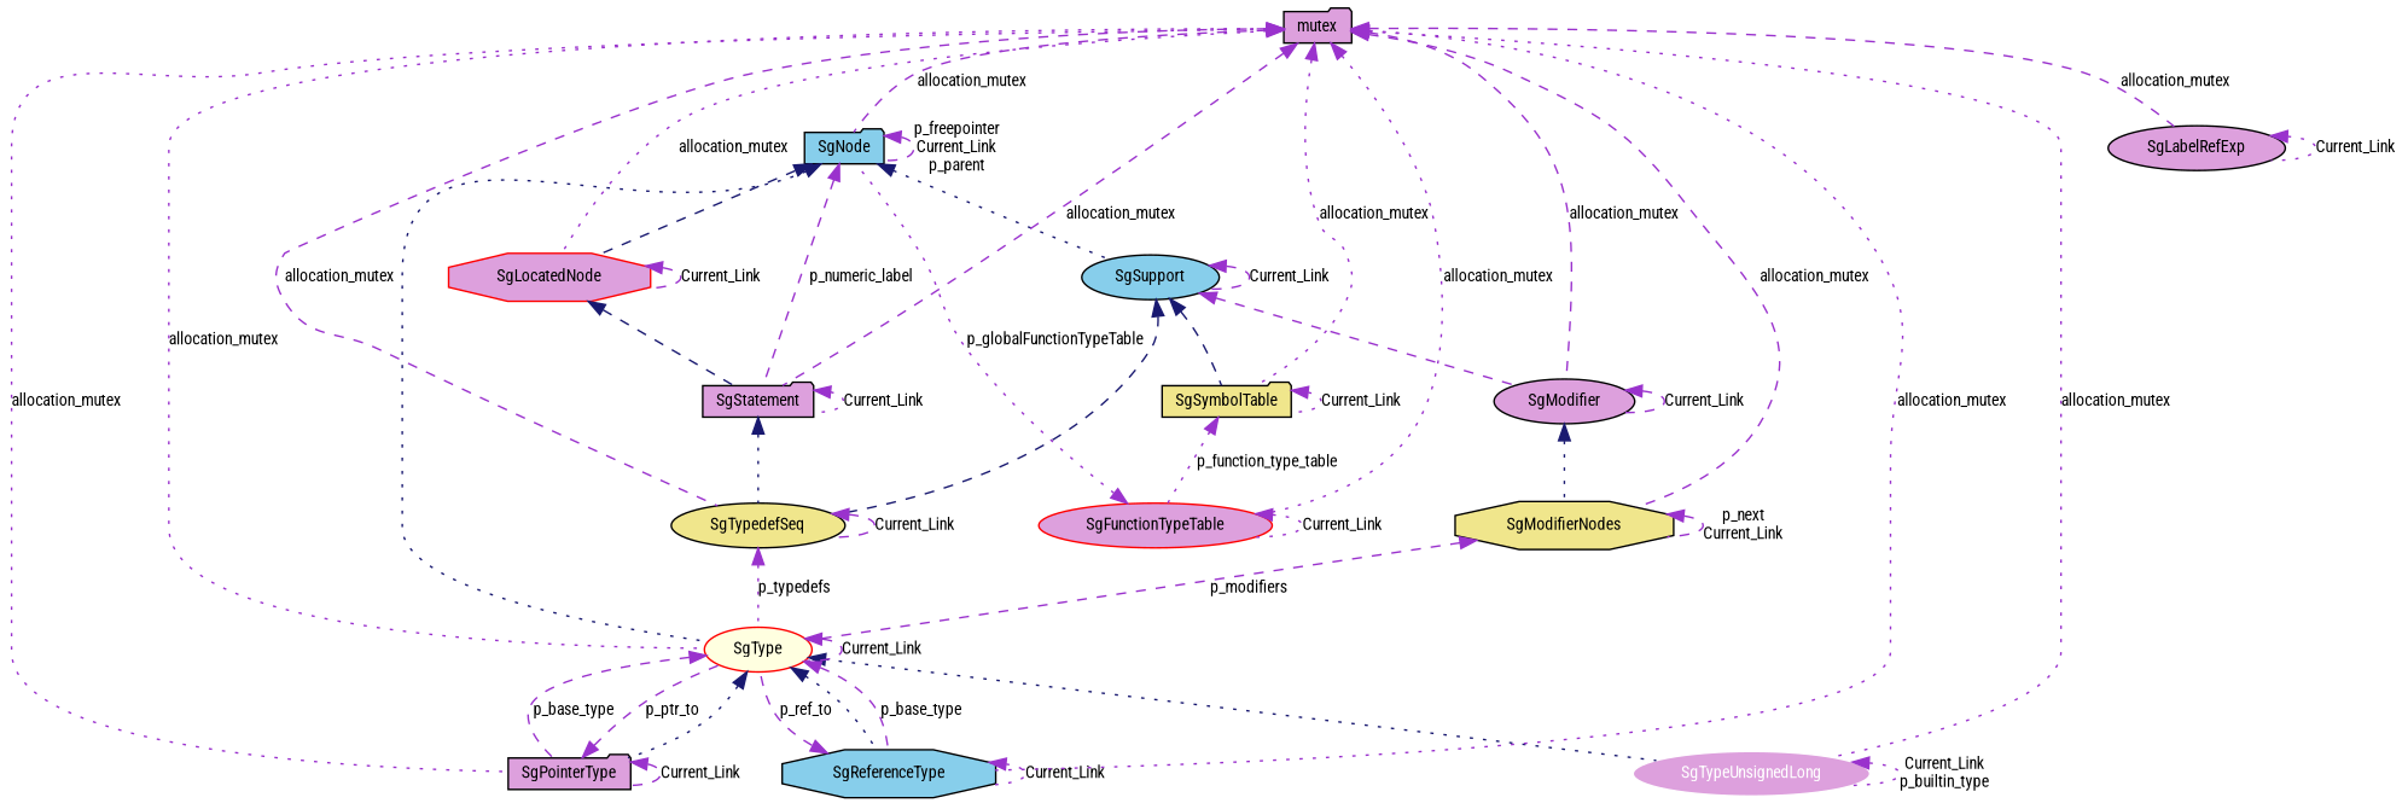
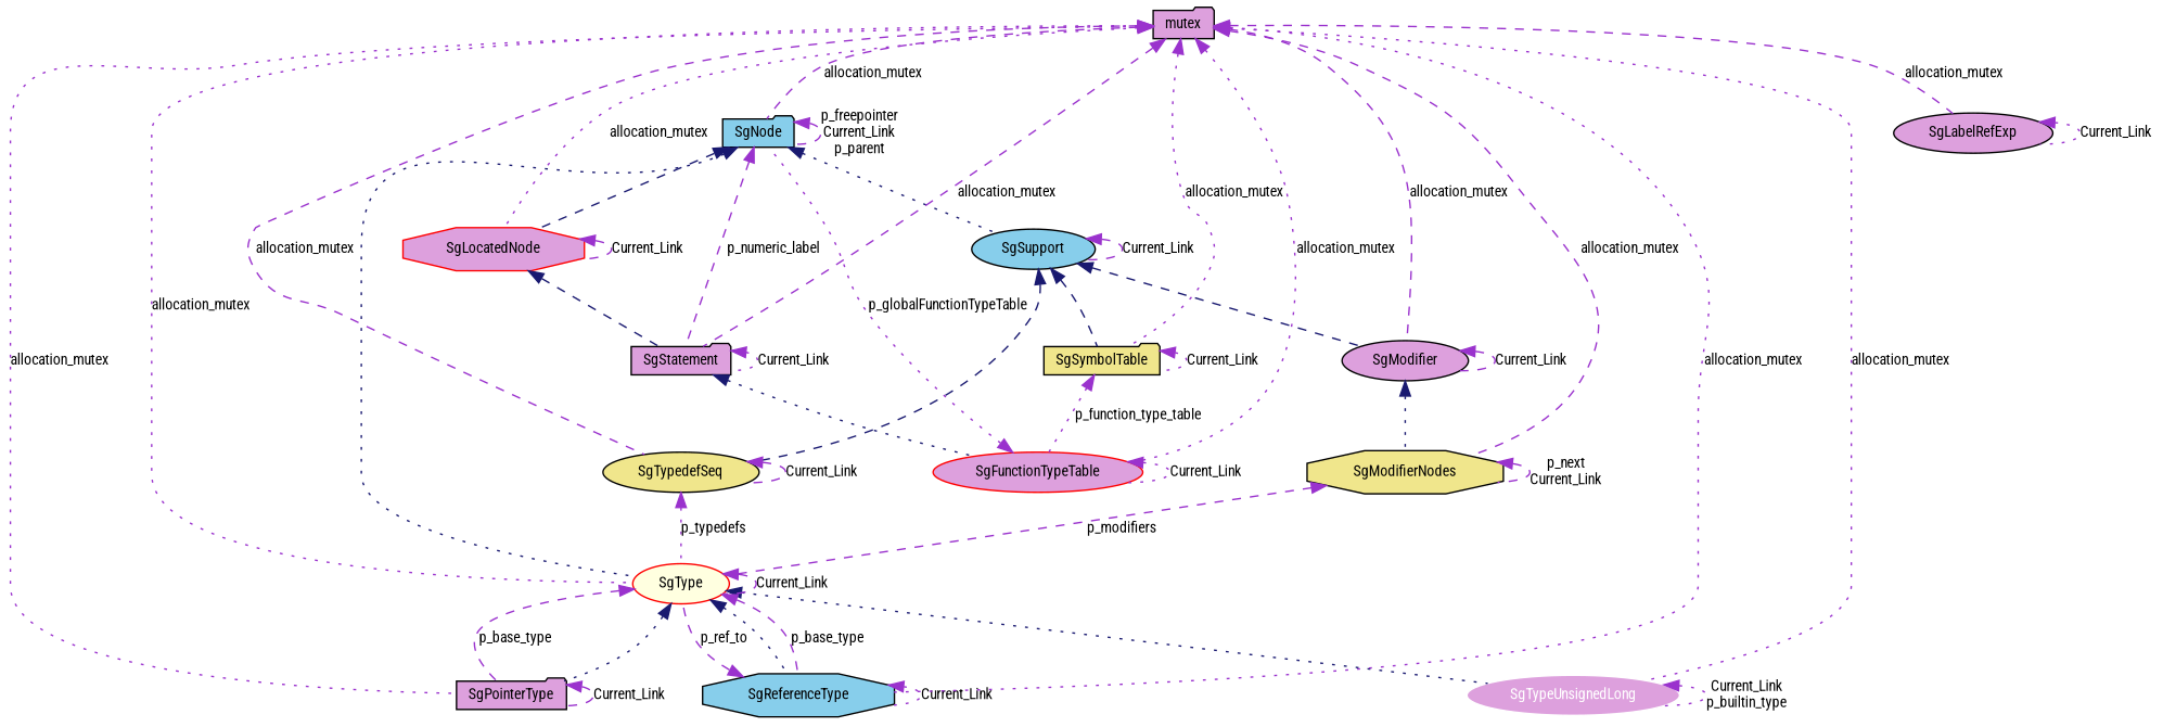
  digraph {
    fontname="Roboto Condensed"
    node [color=black fillcolor=plum fontname="Roboto Condensed" fontsize=10 shape=ellipse style=filled]
    edge [color=darkorchid3 dir=back fontname="Roboto Condensed" fontsize=10 labelfontname=Helvetica labelfontsize=10 style=dashed]
    n1 [color=white fontcolor=white height=0.2 label=SgTypeUnsignedLong width=0.4]
    n2 [color=red fillcolor=lightyellow height=0.2 label=SgType width=0.4]
    n3 [height=0.2 label=SgPointerType shape=folder width=0.4]
    n4 [fillcolor=skyblue height=0.2 label=SgReferenceType shape=octagon width=0.4]
    n5 [fillcolor=skyblue height=0.2 label=SgNode shape=folder width=0.4]
    n6 [color=red height=0.2 label=SgLocatedNode shape=octagon width=0.4]
    n7 [fillcolor=skyblue height=0.2 label=SgSupport width=0.4]
    n8 [height=0.2 label=SgStatement shape=folder width=0.4]
    n9 [fillcolor=khaki height=0.2 label=SgSymbolTable shape=folder width=0.4]
    n10 [height=0.2 label=SgModifier width=0.4]
    n11 [fillcolor=khaki height=0.2 label=SgTypedefSeq width=0.4]
    n12 [color=red height=0.2 label=SgFunctionTypeTable width=0.4]
    n13 [height=0.2 label=mutex shape=folder width=0.4]
    n14 [height=0.2 label=SgLabelRefExp width=0.4]
    n15 [fillcolor=khaki height=0.2 label=SgModifierNodes shape=octagon width=0.4]
    n1 -> n1 [label="Current_Link\np_builtin_type" style=dotted]
    n2 -> n1 [color=midnightblue style=dotted]
    n2 -> n2 [label=Current_Link]
    n2 -> n3 [color=midnightblue style=dotted]
    n2 -> n3 [label=p_base_type]
    n2 -> n4 [color=midnightblue style=dotted]
    n2 -> n4 [label=p_base_type]
-   n3 -> n2 [label=p_ptr_to]
    n3 -> n3 [label=Current_Link]
    n4 -> n2 [label=p_ref_to]
    n4 -> n4 [label=Current_Link style=dotted]
    n5 -> n2 [color=midnightblue style=dotted]
    n5 -> n5 [label="p_freepointer\nCurrent_Link\np_parent"]
    n5 -> n6 [color=midnightblue]
    n5 -> n7 [color=midnightblue style=dotted]
    n5 -> n8 [label=p_numeric_label]
    n6 -> n6 [label=Current_Link]
    n6 -> n8 [color=midnightblue]
    n7 -> n7 [label=Current_Link]
    n7 -> n9 [color=midnightblue]
-   n7 -> n10
+   n7 -> n10 [color=midnightblue]
    n7 -> n11 [color=midnightblue]
    n8 -> n8 [label=Current_Link style=dotted]
-   n8 -> n11 [color=midnightblue style=dotted]
+   n8 -> n12 [color=midnightblue style=dotted]
    n9 -> n9 [label=Current_Link style=dotted]
    n9 -> n12 [label=p_function_type_table style=dotted]
    n10 -> n10 [label=Current_Link]
    n10 -> n15 [color=midnightblue style=dotted]
    n11 -> n2 [label=p_typedefs style=dotted]
    n11 -> n11 [label=Current_Link]
    n12 -> n5 [label=p_globalFunctionTypeTable style=dotted]
    n12 -> n12 [label=Current_Link style=dotted]
    n13 -> n1 [label=allocation_mutex style=dotted]
    n13 -> n2 [label=allocation_mutex style=dotted]
    n13 -> n3 [label=allocation_mutex style=dotted]
    n13 -> n4 [label=allocation_mutex style=dotted]
    n13 -> n5 [label=allocation_mutex]
    n13 -> n6 [label=allocation_mutex style=dotted]
    n13 -> n8 [label=allocation_mutex]
    n13 -> n9 [label=allocation_mutex style=dotted]
    n13 -> n10 [label=allocation_mutex]
    n13 -> n11 [label=allocation_mutex]
    n13 -> n12 [label=allocation_mutex style=dotted]
    n13 -> n14 [label=allocation_mutex]
    n13 -> n15 [label=allocation_mutex]
    n14 -> n14 [label=Current_Link style=dotted]
    n15 -> n2 [label=p_modifiers]
    n15 -> n15 [label="p_next\nCurrent_Link"]
  }
